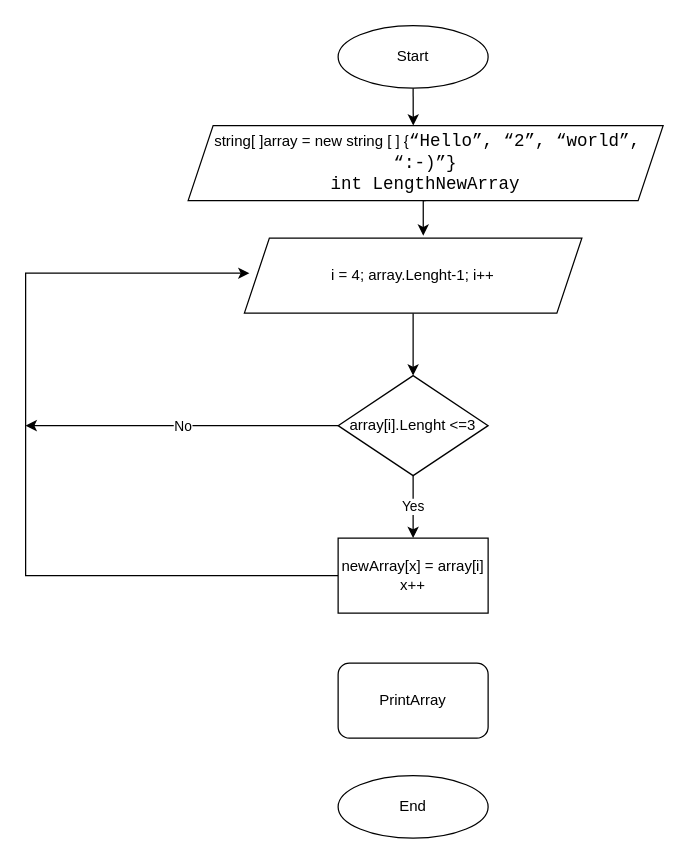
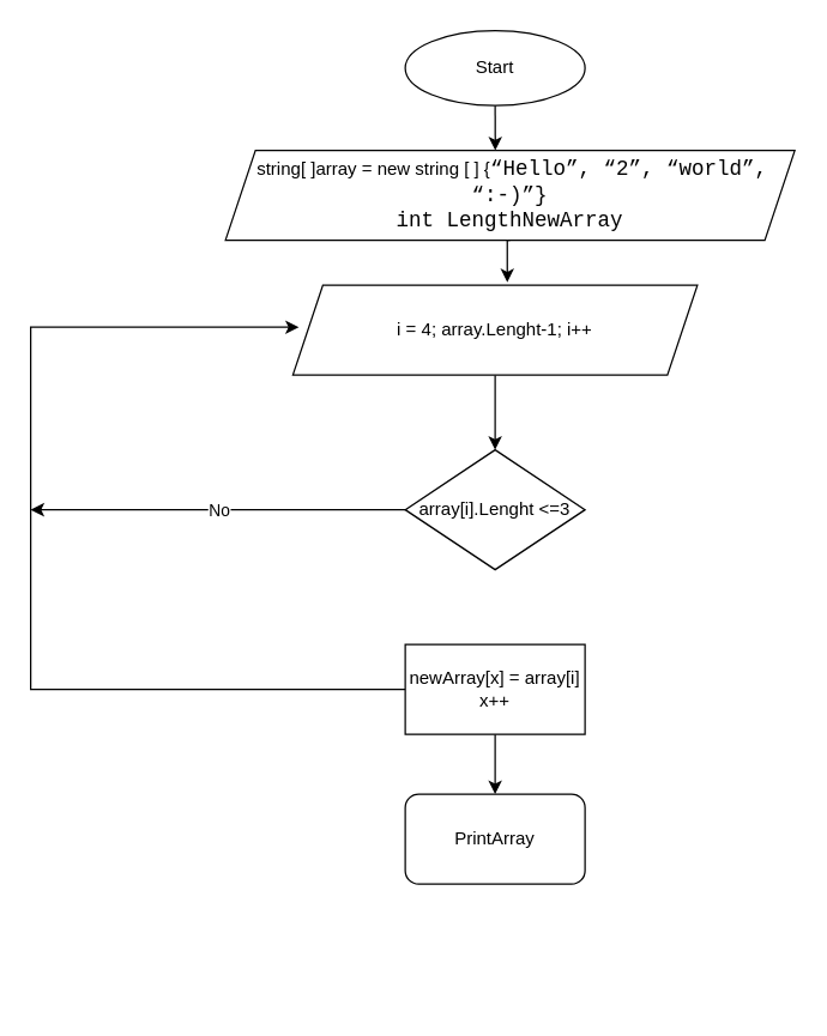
  <mxCell id="0" />
  <mxCell id="1" parent="0" />
  <mxCell id="2" style="edgeStyle=orthogonalEdgeStyle;rounded=0;orthogonalLoop=1;jettySize=auto;html=1;exitX=0.5;exitY=1;exitDx=0;exitDy=0;entryX=0.474;entryY=0;entryDx=0;entryDy=0;entryPerimeter=0;" parent="1" source="3" target="5" edge="1"><mxGeometry relative="1" as="geometry" /></mxCell>
  <mxCell id="3" value="Start" style="ellipse;whiteSpace=wrap;html=1;" parent="1" vertex="1"><mxGeometry x="270" y="20" width="120" height="50" as="geometry" /></mxCell>
  <mxCell id="4" style="edgeStyle=orthogonalEdgeStyle;rounded=0;orthogonalLoop=1;jettySize=auto;html=1;exitX=0.5;exitY=1;exitDx=0;exitDy=0;entryX=0.53;entryY=-0.033;entryDx=0;entryDy=0;entryPerimeter=0;" parent="1" source="5" target="7" edge="1"><mxGeometry relative="1" as="geometry" /></mxCell>
  <mxCell id="5" value="&amp;nbsp;string[ ]array = new string [ ] {&lt;span style=&quot;background-color: rgb(255, 255, 255); font-family: Consolas, &amp;quot;Courier New&amp;quot;, monospace; font-size: 14px;&quot;&gt;“Hello”, “2”, “world”, “:-)”}&lt;br&gt;int LengthNewArray&lt;br&gt;&lt;/span&gt;" style="shape=parallelogram;perimeter=parallelogramPerimeter;whiteSpace=wrap;html=1;fixedSize=1;" parent="1" vertex="1"><mxGeometry x="150" y="100" width="380" height="60" as="geometry" /></mxCell>
  <mxCell id="6" style="edgeStyle=orthogonalEdgeStyle;rounded=0;orthogonalLoop=1;jettySize=auto;html=1;exitX=0.5;exitY=1;exitDx=0;exitDy=0;entryX=0.5;entryY=0;entryDx=0;entryDy=0;" parent="1" source="7" target="10" edge="1"><mxGeometry relative="1" as="geometry" /></mxCell>
  <mxCell id="7" value="i = 4; array.Lenght-1; i++" style="shape=parallelogram;perimeter=parallelogramPerimeter;whiteSpace=wrap;html=1;fixedSize=1;" parent="1" vertex="1"><mxGeometry x="195" y="190" width="270" height="60" as="geometry" /></mxCell>
- <mxCell id="8" value="Yes" style="edgeStyle=orthogonalEdgeStyle;rounded=0;orthogonalLoop=1;jettySize=auto;html=1;exitX=0.5;exitY=1;exitDx=0;exitDy=0;entryX=0.5;entryY=0;entryDx=0;entryDy=0;" parent="1" source="10" target="13" edge="1"><mxGeometry relative="1" as="geometry" /></mxCell>
  <mxCell id="9" value="No" style="edgeStyle=orthogonalEdgeStyle;rounded=0;orthogonalLoop=1;jettySize=auto;html=1;exitX=0;exitY=0.5;exitDx=0;exitDy=0;" parent="1" source="10" edge="1"><mxGeometry relative="1" as="geometry"><mxPoint x="20" y="340" as="targetPoint" /></mxGeometry></mxCell>
  <mxCell id="10" value="array[i].Lenght &amp;lt;=3" style="rhombus;whiteSpace=wrap;html=1;" parent="1" vertex="1"><mxGeometry x="270" y="300" width="120" height="80" as="geometry" /></mxCell>
  <mxCell id="11" style="edgeStyle=orthogonalEdgeStyle;rounded=0;orthogonalLoop=1;jettySize=auto;html=1;exitX=0;exitY=0.5;exitDx=0;exitDy=0;entryX=0.015;entryY=0.467;entryDx=0;entryDy=0;entryPerimeter=0;" parent="1" source="13" target="7" edge="1"><mxGeometry relative="1" as="geometry"><Array as="points"><mxPoint x="20" y="460" /><mxPoint x="20" y="218" /></Array></mxGeometry></mxCell>
+ <mxCell id="12" style="edgeStyle=orthogonalEdgeStyle;rounded=0;orthogonalLoop=1;jettySize=auto;html=1;exitX=0.5;exitY=1;exitDx=0;exitDy=0;" parent="1" source="13" target="14" edge="1"><mxGeometry relative="1" as="geometry" /></mxCell>
  <mxCell id="13" value="newArray[x] = array[i]&lt;br&gt;x++" style="rounded=0;whiteSpace=wrap;html=1;" parent="1" vertex="1"><mxGeometry x="270" y="430" width="120" height="60" as="geometry" /></mxCell>
  <mxCell id="14" value="PrintArray" style="rounded=1;whiteSpace=wrap;html=1;" parent="1" vertex="1"><mxGeometry x="270" y="530" width="120" height="60" as="geometry" /></mxCell>
- <mxCell id="15" value="End" style="ellipse;whiteSpace=wrap;html=1;" parent="1" vertex="1"><mxGeometry x="270" y="620" width="120" height="50" as="geometry" /></mxCell>
